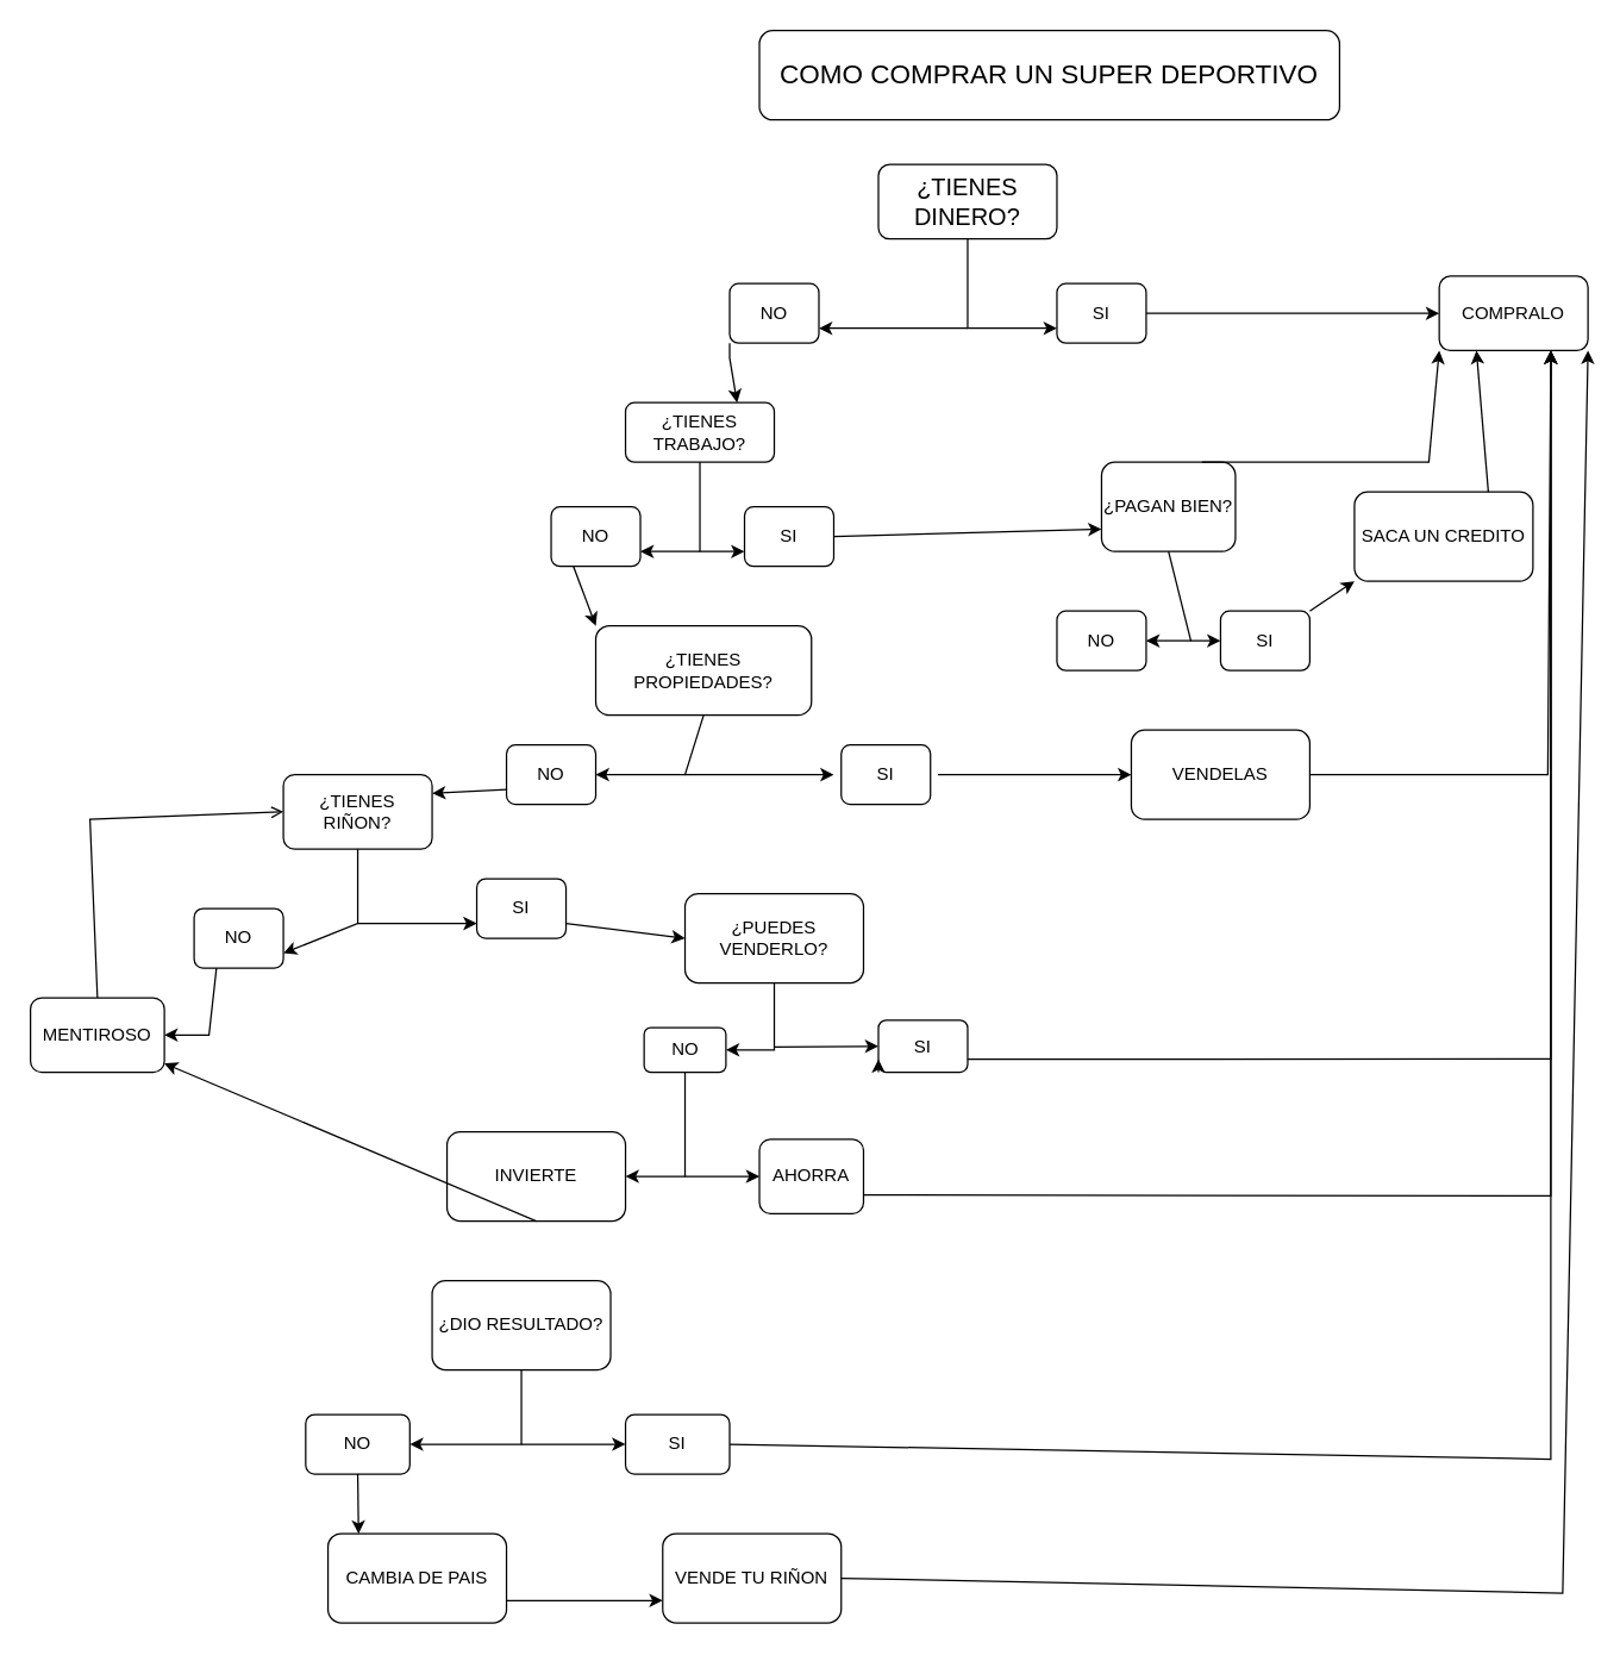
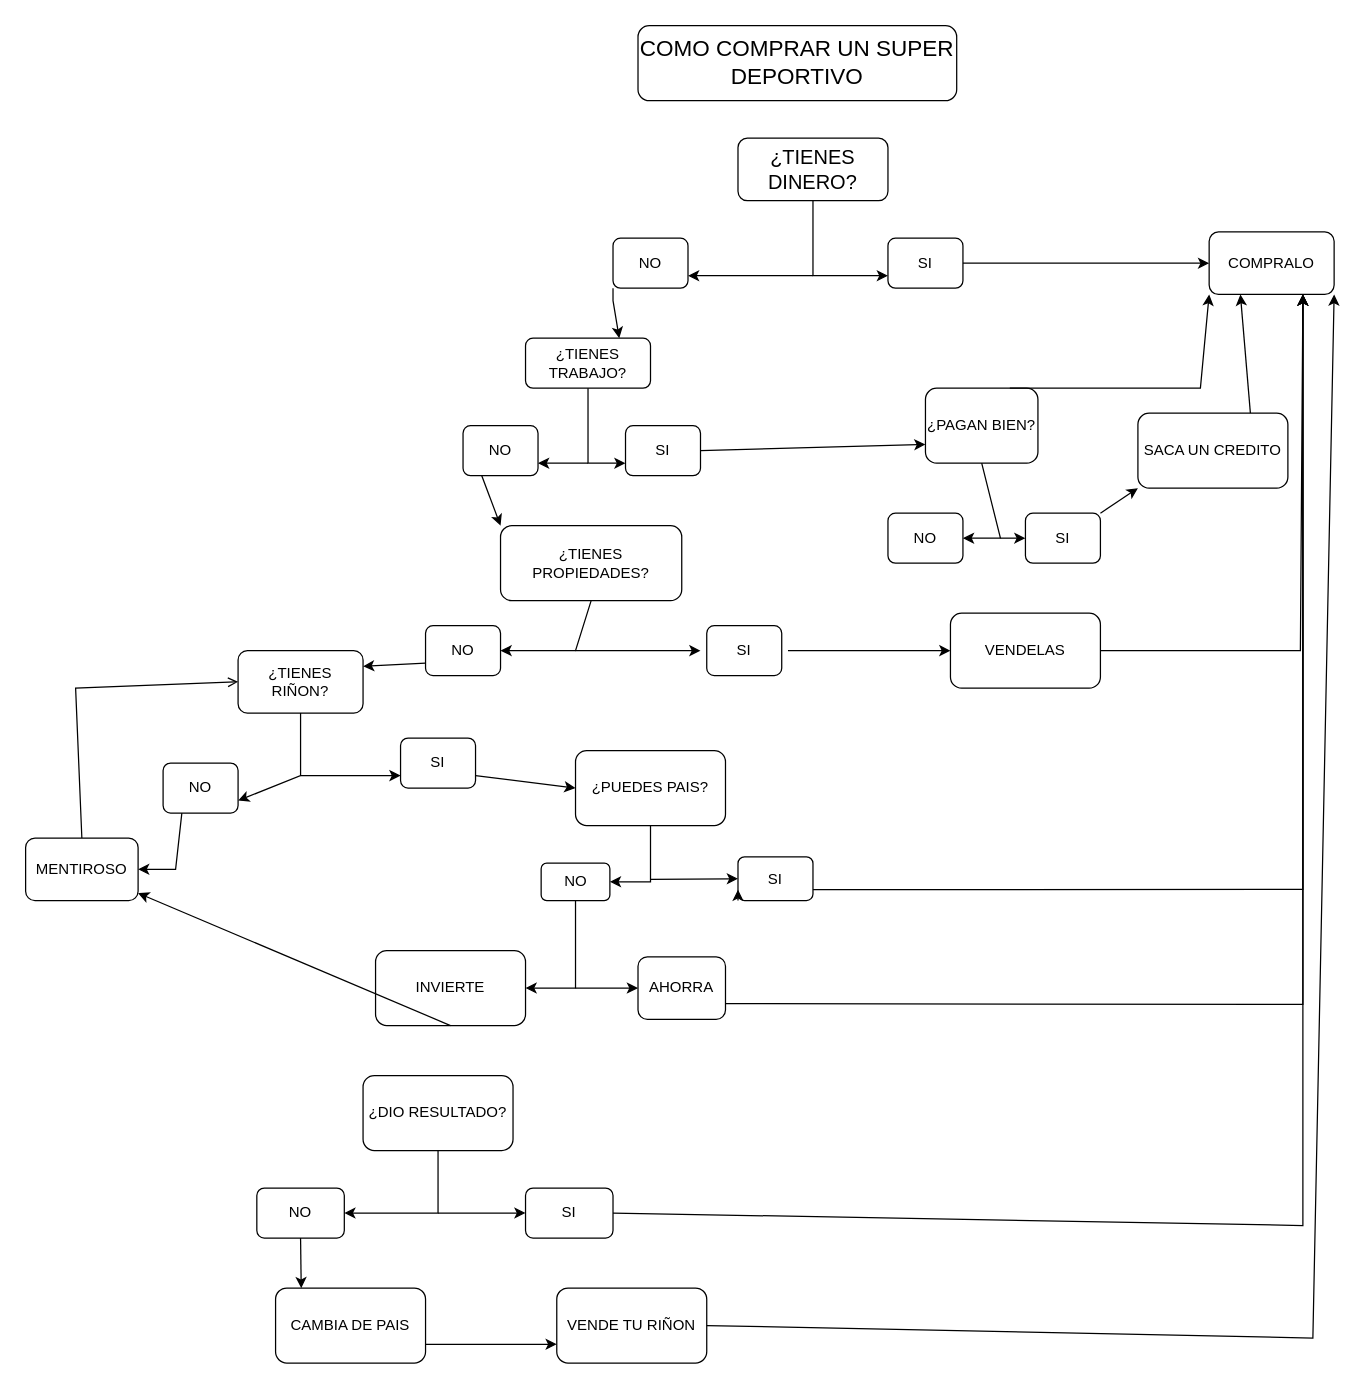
  <mxCell id="0" />
  <mxCell id="1" parent="0" />
  <mxCell id="2" style="edgeStyle=orthogonalEdgeStyle;rounded=0;orthogonalLoop=1;jettySize=auto;html=1;exitX=0.5;exitY=1;exitDx=0;exitDy=0;entryX=0;entryY=0.75;entryDx=0;entryDy=0;" edge="1" parent="1" source="3" target="5"><mxGeometry relative="1" as="geometry"><mxPoint x="650.368" y="220" as="targetPoint" /><Array as="points"><mxPoint x="650" y="220" /></Array></mxGeometry></mxCell>
  <mxCell id="3" value="&lt;font size=&quot;3&quot;&gt;¿TIENES DINERO?&lt;/font&gt;" style="rounded=1;whiteSpace=wrap;html=1;" vertex="1" parent="1"><mxGeometry x="590" y="110" width="120" height="50" as="geometry" /></mxCell>
  <mxCell id="4" value="NO" style="rounded=1;whiteSpace=wrap;html=1;" vertex="1" parent="1"><mxGeometry x="490" y="190" width="60" height="40" as="geometry" /></mxCell>
  <mxCell id="5" value="SI" style="rounded=1;whiteSpace=wrap;html=1;" vertex="1" parent="1"><mxGeometry x="710" y="190" width="60" height="40" as="geometry" /></mxCell>
  <mxCell id="6" value="COMPRALO" style="rounded=1;whiteSpace=wrap;html=1;" vertex="1" parent="1"><mxGeometry x="967" y="185" width="100" height="50" as="geometry" /></mxCell>
  <mxCell id="7" value="¿TIENES TRABAJO?" style="rounded=1;whiteSpace=wrap;html=1;" vertex="1" parent="1"><mxGeometry x="420" y="270" width="100" height="40" as="geometry" /></mxCell>
  <mxCell id="8" value="NO" style="rounded=1;whiteSpace=wrap;html=1;" vertex="1" parent="1"><mxGeometry x="370" y="340" width="60" height="40" as="geometry" /></mxCell>
  <mxCell id="9" value="SI" style="rounded=1;whiteSpace=wrap;html=1;" vertex="1" parent="1"><mxGeometry x="500" y="340" width="60" height="40" as="geometry" /></mxCell>
  <mxCell id="10" value="¿PAGAN BIEN?" style="rounded=1;whiteSpace=wrap;html=1;" vertex="1" parent="1"><mxGeometry x="740" y="310" width="90" height="60" as="geometry" /></mxCell>
  <mxCell id="11" value="SACA UN CREDITO" style="rounded=1;whiteSpace=wrap;html=1;" vertex="1" parent="1"><mxGeometry x="910" y="330" width="120" height="60" as="geometry" /></mxCell>
  <mxCell id="12" value="SI" style="rounded=1;whiteSpace=wrap;html=1;" vertex="1" parent="1"><mxGeometry x="820" y="410" width="60" height="40" as="geometry" /></mxCell>
  <mxCell id="13" value="NO" style="rounded=1;whiteSpace=wrap;html=1;" vertex="1" parent="1"><mxGeometry x="710" y="410" width="60" height="40" as="geometry" /></mxCell>
  <mxCell id="14" value="¿TIENES PROPIEDADES?" style="rounded=1;whiteSpace=wrap;html=1;" vertex="1" parent="1"><mxGeometry x="400" y="420" width="145" height="60" as="geometry" /></mxCell>
  <mxCell id="15" value="NO" style="rounded=1;whiteSpace=wrap;html=1;" vertex="1" parent="1"><mxGeometry x="340" y="500" width="60" height="40" as="geometry" /></mxCell>
  <mxCell id="16" value="SI" style="rounded=1;whiteSpace=wrap;html=1;" vertex="1" parent="1"><mxGeometry x="565" y="500" width="60" height="40" as="geometry" /></mxCell>
  <mxCell id="17" value="VENDELAS" style="rounded=1;whiteSpace=wrap;html=1;" vertex="1" parent="1"><mxGeometry x="760" y="490" width="120" height="60" as="geometry" /></mxCell>
  <mxCell id="18" value="¿TIENES RIÑON?" style="rounded=1;whiteSpace=wrap;html=1;" vertex="1" parent="1"><mxGeometry x="190" y="520" width="100" height="50" as="geometry" /></mxCell>
  <mxCell id="19" value="SI" style="rounded=1;whiteSpace=wrap;html=1;" vertex="1" parent="1"><mxGeometry x="320" y="590" width="60" height="40" as="geometry" /></mxCell>
  <mxCell id="20" value="NO" style="rounded=1;whiteSpace=wrap;html=1;" vertex="1" parent="1"><mxGeometry x="130" y="610" width="60" height="40" as="geometry" /></mxCell>
  <mxCell id="21" value="MENTIROSO" style="rounded=1;whiteSpace=wrap;html=1;" vertex="1" parent="1"><mxGeometry x="20" y="670" width="90" height="50" as="geometry" /></mxCell>
- <mxCell id="22" value="¿PUEDES VENDERLO?" style="rounded=1;whiteSpace=wrap;html=1;" vertex="1" parent="1"><mxGeometry x="460" y="600" width="120" height="60" as="geometry" /></mxCell>
+ <mxCell id="22" value="¿PUEDES PAIS?" style="rounded=1;whiteSpace=wrap;html=1;" vertex="1" parent="1"><mxGeometry x="460" y="600" width="120" height="60" as="geometry" /></mxCell>
  <mxCell id="23" value="SI" style="rounded=1;whiteSpace=wrap;html=1;" vertex="1" parent="1"><mxGeometry x="590" y="685" width="60" height="35" as="geometry" /></mxCell>
  <mxCell id="24" value="NO" style="rounded=1;whiteSpace=wrap;html=1;" vertex="1" parent="1"><mxGeometry x="432.5" y="690" width="55" height="30" as="geometry" /></mxCell>
  <mxCell id="25" style="edgeStyle=orthogonalEdgeStyle;rounded=0;orthogonalLoop=1;jettySize=auto;html=1;exitX=0;exitY=1;exitDx=0;exitDy=0;entryX=0;entryY=0.75;entryDx=0;entryDy=0;" edge="1" parent="1" source="23" target="23"><mxGeometry relative="1" as="geometry" /></mxCell>
  <mxCell id="26" value="AHORRA" style="rounded=1;whiteSpace=wrap;html=1;" vertex="1" parent="1"><mxGeometry x="510" y="765" width="70" height="50" as="geometry" /></mxCell>
  <mxCell id="27" value="INVIERTE" style="rounded=1;whiteSpace=wrap;html=1;" vertex="1" parent="1"><mxGeometry x="300" y="760" width="120" height="60" as="geometry" /></mxCell>
  <mxCell id="28" value="¿DIO RESULTADO?" style="rounded=1;whiteSpace=wrap;html=1;" vertex="1" parent="1"><mxGeometry x="290" y="860" width="120" height="60" as="geometry" /></mxCell>
  <mxCell id="29" value="SI" style="rounded=1;whiteSpace=wrap;html=1;" vertex="1" parent="1"><mxGeometry x="420" y="950" width="70" height="40" as="geometry" /></mxCell>
  <mxCell id="30" value="NO" style="rounded=1;whiteSpace=wrap;html=1;" vertex="1" parent="1"><mxGeometry x="205" y="950" width="70" height="40" as="geometry" /></mxCell>
  <mxCell id="31" value="CAMBIA DE PAIS" style="rounded=1;whiteSpace=wrap;html=1;" vertex="1" parent="1"><mxGeometry x="220" y="1030" width="120" height="60" as="geometry" /></mxCell>
  <mxCell id="32" value="VENDE TU RIÑON" style="rounded=1;whiteSpace=wrap;html=1;" vertex="1" parent="1"><mxGeometry x="445" y="1030" width="120" height="60" as="geometry" /></mxCell>
  <mxCell id="33" value="" style="endArrow=classic;html=1;rounded=0;entryX=1;entryY=0.75;entryDx=0;entryDy=0;" edge="1" parent="1" target="4"><mxGeometry width="50" height="50" relative="1" as="geometry"><mxPoint x="650" y="220" as="sourcePoint" /><mxPoint x="710" y="340" as="targetPoint" /></mxGeometry></mxCell>
  <mxCell id="34" value="" style="endArrow=classic;html=1;rounded=0;exitX=0.5;exitY=1;exitDx=0;exitDy=0;entryX=1;entryY=0.5;entryDx=0;entryDy=0;" edge="1" parent="1" source="14" target="15"><mxGeometry width="50" height="50" relative="1" as="geometry"><mxPoint x="660" y="390" as="sourcePoint" /><mxPoint x="460" y="530" as="targetPoint" /><Array as="points"><mxPoint x="460" y="520" /></Array></mxGeometry></mxCell>
  <mxCell id="35" value="" style="endArrow=classic;html=1;rounded=0;exitX=0.25;exitY=1;exitDx=0;exitDy=0;entryX=0;entryY=0;entryDx=0;entryDy=0;" edge="1" parent="1" source="8" target="14"><mxGeometry width="50" height="50" relative="1" as="geometry"><mxPoint x="660" y="390" as="sourcePoint" /><mxPoint x="710" y="340" as="targetPoint" /></mxGeometry></mxCell>
  <mxCell id="36" value="" style="endArrow=classic;html=1;rounded=0;exitX=0.75;exitY=0;exitDx=0;exitDy=0;entryX=0;entryY=1;entryDx=0;entryDy=0;" edge="1" parent="1" source="10" target="6"><mxGeometry width="50" height="50" relative="1" as="geometry"><mxPoint x="660" y="390" as="sourcePoint" /><mxPoint x="710" y="340" as="targetPoint" /><Array as="points"><mxPoint x="960" y="310" /></Array></mxGeometry></mxCell>
  <mxCell id="37" value="" style="endArrow=classic;html=1;rounded=0;exitX=1;exitY=0.5;exitDx=0;exitDy=0;entryX=0;entryY=0.75;entryDx=0;entryDy=0;" edge="1" parent="1" source="9" target="10"><mxGeometry width="50" height="50" relative="1" as="geometry"><mxPoint x="660" y="390" as="sourcePoint" /><mxPoint x="710" y="340" as="targetPoint" /></mxGeometry></mxCell>
  <mxCell id="38" value="" style="endArrow=classic;html=1;rounded=0;entryX=1;entryY=0.75;entryDx=0;entryDy=0;" edge="1" parent="1" target="8"><mxGeometry width="50" height="50" relative="1" as="geometry"><mxPoint x="470" y="370" as="sourcePoint" /><mxPoint x="710" y="340" as="targetPoint" /></mxGeometry></mxCell>
  <mxCell id="39" value="" style="endArrow=classic;html=1;rounded=0;exitX=0.5;exitY=1;exitDx=0;exitDy=0;entryX=0;entryY=0.75;entryDx=0;entryDy=0;" edge="1" parent="1" source="7" target="9"><mxGeometry width="50" height="50" relative="1" as="geometry"><mxPoint x="660" y="390" as="sourcePoint" /><mxPoint x="710" y="340" as="targetPoint" /><Array as="points"><mxPoint x="470" y="370" /></Array></mxGeometry></mxCell>
  <mxCell id="40" value="" style="endArrow=classic;html=1;rounded=0;exitX=0;exitY=1;exitDx=0;exitDy=0;entryX=0.75;entryY=0;entryDx=0;entryDy=0;" edge="1" parent="1" source="4" target="7"><mxGeometry width="50" height="50" relative="1" as="geometry"><mxPoint x="660" y="390" as="sourcePoint" /><mxPoint x="710" y="340" as="targetPoint" /><Array as="points"><mxPoint x="490" y="240" /></Array></mxGeometry></mxCell>
  <mxCell id="41" value="" style="endArrow=classic;html=1;rounded=0;exitX=1;exitY=0.5;exitDx=0;exitDy=0;entryX=0;entryY=0.5;entryDx=0;entryDy=0;" edge="1" parent="1" source="5" target="6"><mxGeometry width="50" height="50" relative="1" as="geometry"><mxPoint x="660" y="390" as="sourcePoint" /><mxPoint x="710" y="340" as="targetPoint" /></mxGeometry></mxCell>
  <mxCell id="42" value="" style="endArrow=classic;html=1;rounded=0;exitX=1;exitY=0.5;exitDx=0;exitDy=0;entryX=0.75;entryY=1;entryDx=0;entryDy=0;" edge="1" parent="1" source="17" target="6"><mxGeometry width="50" height="50" relative="1" as="geometry"><mxPoint x="660" y="570" as="sourcePoint" /><mxPoint x="710" y="520" as="targetPoint" /><Array as="points"><mxPoint x="1040" y="520" /></Array></mxGeometry></mxCell>
  <mxCell id="43" value="" style="endArrow=classic;html=1;rounded=0;entryX=0;entryY=0.5;entryDx=0;entryDy=0;" edge="1" parent="1" target="17"><mxGeometry width="50" height="50" relative="1" as="geometry"><mxPoint x="630" y="520" as="sourcePoint" /><mxPoint x="710" y="520" as="targetPoint" /></mxGeometry></mxCell>
  <mxCell id="44" value="" style="endArrow=classic;html=1;rounded=0;" edge="1" parent="1"><mxGeometry width="50" height="50" relative="1" as="geometry"><mxPoint x="460" y="520" as="sourcePoint" /><mxPoint x="560" y="520" as="targetPoint" /></mxGeometry></mxCell>
  <mxCell id="45" value="" style="endArrow=classic;html=1;rounded=0;exitX=0.75;exitY=0;exitDx=0;exitDy=0;entryX=0.25;entryY=1;entryDx=0;entryDy=0;" edge="1" parent="1" source="11" target="6"><mxGeometry width="50" height="50" relative="1" as="geometry"><mxPoint x="660" y="570" as="sourcePoint" /><mxPoint x="710" y="520" as="targetPoint" /></mxGeometry></mxCell>
  <mxCell id="46" value="" style="endArrow=classic;html=1;rounded=0;exitX=1;exitY=0;exitDx=0;exitDy=0;entryX=0;entryY=1;entryDx=0;entryDy=0;" edge="1" parent="1" source="12" target="11"><mxGeometry width="50" height="50" relative="1" as="geometry"><mxPoint x="660" y="570" as="sourcePoint" /><mxPoint x="710" y="520" as="targetPoint" /></mxGeometry></mxCell>
  <mxCell id="47" value="" style="endArrow=classic;html=1;rounded=0;entryX=0;entryY=0.5;entryDx=0;entryDy=0;" edge="1" parent="1" target="12"><mxGeometry width="50" height="50" relative="1" as="geometry"><mxPoint x="800" y="430" as="sourcePoint" /><mxPoint x="710" y="520" as="targetPoint" /></mxGeometry></mxCell>
  <mxCell id="48" value="" style="endArrow=classic;html=1;rounded=0;exitX=0.5;exitY=1;exitDx=0;exitDy=0;entryX=1;entryY=0.5;entryDx=0;entryDy=0;" edge="1" parent="1" source="10" target="13"><mxGeometry width="50" height="50" relative="1" as="geometry"><mxPoint x="660" y="570" as="sourcePoint" /><mxPoint x="710" y="520" as="targetPoint" /><Array as="points"><mxPoint x="800" y="430" /></Array></mxGeometry></mxCell>
  <mxCell id="49" value="" style="endArrow=classic;html=1;rounded=0;entryX=0;entryY=0.5;entryDx=0;entryDy=0;" edge="1" parent="1" target="26"><mxGeometry width="50" height="50" relative="1" as="geometry"><mxPoint x="460" y="790" as="sourcePoint" /><mxPoint x="650" y="620" as="targetPoint" /></mxGeometry></mxCell>
  <mxCell id="50" value="" style="endArrow=classic;html=1;rounded=0;entryX=0;entryY=0.5;entryDx=0;entryDy=0;" edge="1" parent="1" target="23"><mxGeometry width="50" height="50" relative="1" as="geometry"><mxPoint x="520" y="703" as="sourcePoint" /><mxPoint x="650" y="620" as="targetPoint" /></mxGeometry></mxCell>
  <mxCell id="51" value="" style="endArrow=classic;html=1;rounded=0;exitX=0.5;exitY=1;exitDx=0;exitDy=0;entryX=1;entryY=0.5;entryDx=0;entryDy=0;" edge="1" parent="1" source="22" target="24"><mxGeometry width="50" height="50" relative="1" as="geometry"><mxPoint x="600" y="670" as="sourcePoint" /><mxPoint x="650" y="620" as="targetPoint" /><Array as="points"><mxPoint x="520" y="705" /></Array></mxGeometry></mxCell>
  <mxCell id="52" value="" style="endArrow=open;html=1;rounded=0;exitX=0.5;exitY=0;exitDx=0;exitDy=0;entryX=0;entryY=0.5;entryDx=0;entryDy=0;" edge="1" parent="1" source="21" target="18"><mxGeometry width="50" height="50" relative="1" as="geometry"><mxPoint x="600" y="670" as="sourcePoint" /><mxPoint x="650" y="620" as="targetPoint" /><Array as="points"><mxPoint x="60" y="550" /></Array></mxGeometry></mxCell>
  <mxCell id="53" value="" style="endArrow=classic;html=1;rounded=0;exitX=0.25;exitY=1;exitDx=0;exitDy=0;entryX=1;entryY=0.5;entryDx=0;entryDy=0;" edge="1" parent="1" source="20" target="21"><mxGeometry width="50" height="50" relative="1" as="geometry"><mxPoint x="600" y="670" as="sourcePoint" /><mxPoint x="20" y="695" as="targetPoint" /><Array as="points"><mxPoint x="140" y="695" /></Array></mxGeometry></mxCell>
  <mxCell id="54" value="" style="endArrow=classic;html=1;rounded=0;exitX=1;exitY=0.75;exitDx=0;exitDy=0;entryX=0;entryY=0.5;entryDx=0;entryDy=0;" edge="1" parent="1" source="19" target="22"><mxGeometry width="50" height="50" relative="1" as="geometry"><mxPoint x="600" y="670" as="sourcePoint" /><mxPoint x="650" y="620" as="targetPoint" /></mxGeometry></mxCell>
  <mxCell id="55" value="" style="endArrow=classic;html=1;rounded=0;" edge="1" parent="1"><mxGeometry width="50" height="50" relative="1" as="geometry"><mxPoint y="620" as="sourcePoint" x="240" /><mxPoint x="320" y="620" as="targetPoint" /></mxGeometry></mxCell>
  <mxCell id="56" value="" style="endArrow=classic;html=1;rounded=0;exitX=0.5;exitY=1;exitDx=0;exitDy=0;entryX=1;entryY=0.75;entryDx=0;entryDy=0;" edge="1" parent="1" source="18" target="20"><mxGeometry width="50" height="50" relative="1" as="geometry"><mxPoint x="600" y="670" as="sourcePoint" /><mxPoint x="650" y="620" as="targetPoint" /><Array as="points"><mxPoint y="620" x="240" /></Array></mxGeometry></mxCell>
  <mxCell id="57" value="" style="endArrow=classic;html=1;rounded=0;exitX=0.5;exitY=1;exitDx=0;exitDy=0;entryX=1;entryY=0.5;entryDx=0;entryDy=0;" edge="1" parent="1" source="24" target="27"><mxGeometry width="50" height="50" relative="1" as="geometry"><mxPoint x="610" y="580" as="sourcePoint" /><mxPoint x="650" y="610" as="targetPoint" /><Array as="points"><mxPoint x="460" y="790" /></Array></mxGeometry></mxCell>
  <mxCell id="58" value="" style="endArrow=classic;html=1;rounded=0;exitX=0;exitY=0.75;exitDx=0;exitDy=0;entryX=1;entryY=0.25;entryDx=0;entryDy=0;" edge="1" parent="1" source="15" target="18"><mxGeometry width="50" height="50" relative="1" as="geometry"><mxPoint x="600" y="670" as="sourcePoint" /><mxPoint x="650" y="620" as="targetPoint" /></mxGeometry></mxCell>
  <mxCell id="59" value="" style="endArrow=classic;html=1;rounded=0;exitX=1;exitY=0.75;exitDx=0;exitDy=0;entryX=0.75;entryY=1;entryDx=0;entryDy=0;" edge="1" parent="1" source="23" target="6"><mxGeometry width="50" height="50" relative="1" as="geometry"><mxPoint x="580" y="880" as="sourcePoint" /><mxPoint x="630" y="830" as="targetPoint" /><Array as="points"><mxPoint x="1042" y="711" /></Array></mxGeometry></mxCell>
  <mxCell id="60" value="" style="endArrow=classic;html=1;rounded=0;exitX=1;exitY=0.75;exitDx=0;exitDy=0;entryX=0.75;entryY=1;entryDx=0;entryDy=0;" edge="1" parent="1" source="26" target="6"><mxGeometry width="50" height="50" relative="1" as="geometry"><mxPoint x="580" y="880" as="sourcePoint" /><mxPoint x="630" y="830" as="targetPoint" /><Array as="points"><mxPoint x="1042" y="803" /></Array></mxGeometry></mxCell>
  <mxCell id="61" value="" style="endArrow=classic;html=1;rounded=0;exitX=1;exitY=0.5;exitDx=0;exitDy=0;entryX=0.75;entryY=1;entryDx=0;entryDy=0;" edge="1" parent="1" source="29" target="6"><mxGeometry width="50" height="50" relative="1" as="geometry"><mxPoint x="580" y="880" as="sourcePoint" /><mxPoint x="630" y="830" as="targetPoint" /><Array as="points"><mxPoint x="1042" y="980" /></Array></mxGeometry></mxCell>
  <mxCell id="62" value="" style="endArrow=classic;html=1;rounded=0;exitX=1;exitY=0.5;exitDx=0;exitDy=0;entryX=1;entryY=1;entryDx=0;entryDy=0;" edge="1" parent="1" source="32" target="6"><mxGeometry width="50" height="50" relative="1" as="geometry"><mxPoint x="580" y="880" as="sourcePoint" /><mxPoint x="630" y="830" as="targetPoint" /><Array as="points"><mxPoint x="1050" y="1070" /></Array></mxGeometry></mxCell>
  <mxCell id="63" value="" style="endArrow=classic;html=1;rounded=0;exitX=1;exitY=0.75;exitDx=0;exitDy=0;entryX=0;entryY=0.75;entryDx=0;entryDy=0;" edge="1" parent="1" source="31" target="32"><mxGeometry width="50" height="50" relative="1" as="geometry"><mxPoint x="580" y="880" as="sourcePoint" /><mxPoint x="630" y="830" as="targetPoint" /></mxGeometry></mxCell>
  <mxCell id="64" value="" style="endArrow=classic;html=1;rounded=0;exitX=0.5;exitY=1;exitDx=0;exitDy=0;entryX=0.171;entryY=0.002;entryDx=0;entryDy=0;entryPerimeter=0;" edge="1" parent="1" source="30" target="31"><mxGeometry width="50" height="50" relative="1" as="geometry"><mxPoint x="580" y="880" as="sourcePoint" /><mxPoint x="630" y="830" as="targetPoint" /></mxGeometry></mxCell>
  <mxCell id="65" value="" style="endArrow=classic;html=1;rounded=0;entryX=0;entryY=0.5;entryDx=0;entryDy=0;" edge="1" parent="1" target="29"><mxGeometry width="50" height="50" relative="1" as="geometry"><mxPoint x="350" y="970" as="sourcePoint" /><mxPoint x="630" y="830" as="targetPoint" /></mxGeometry></mxCell>
  <mxCell id="66" value="" style="endArrow=classic;html=1;rounded=0;exitX=0.5;exitY=1;exitDx=0;exitDy=0;entryX=1;entryY=0.5;entryDx=0;entryDy=0;" edge="1" parent="1" source="28" target="30"><mxGeometry width="50" height="50" relative="1" as="geometry"><mxPoint x="580" y="880" as="sourcePoint" /><mxPoint x="630" y="830" as="targetPoint" /><Array as="points"><mxPoint x="350" y="970" /></Array></mxGeometry></mxCell>
  <mxCell id="67" value="" style="endArrow=classic;html=1;rounded=0;exitX=0.5;exitY=1;exitDx=0;exitDy=0;" edge="1" parent="1" source="27" target="21"><mxGeometry width="50" height="50" relative="1" as="geometry"><mxPoint x="580" y="880" as="sourcePoint" /><mxPoint x="630" y="830" as="targetPoint" /></mxGeometry></mxCell>
- <mxCell id="68" value="&lt;font style=&quot;font-size: 18px;&quot;&gt;COMO COMPRAR UN SUPER DEPORTIVO&lt;/font&gt;" style="rounded=1;whiteSpace=wrap;html=1;" vertex="1" parent="1"><mxGeometry x="510" y="20" width="390" height="60" as="geometry" /></mxCell>
+ <mxCell id="68" value="&lt;font style=&quot;font-size: 18px;&quot;&gt;COMO COMPRAR UN SUPER DEPORTIVO&lt;/font&gt;" style="rounded=1;whiteSpace=wrap;html=1;" vertex="1" parent="1"><mxGeometry x="510" y="20" width="255" height="60" as="geometry" /></mxCell>
